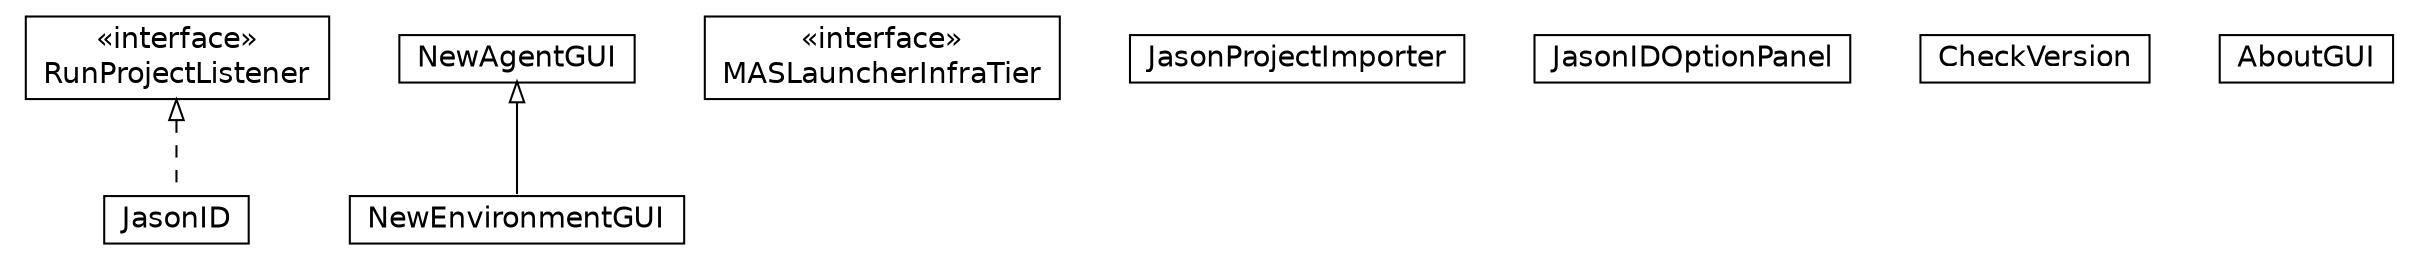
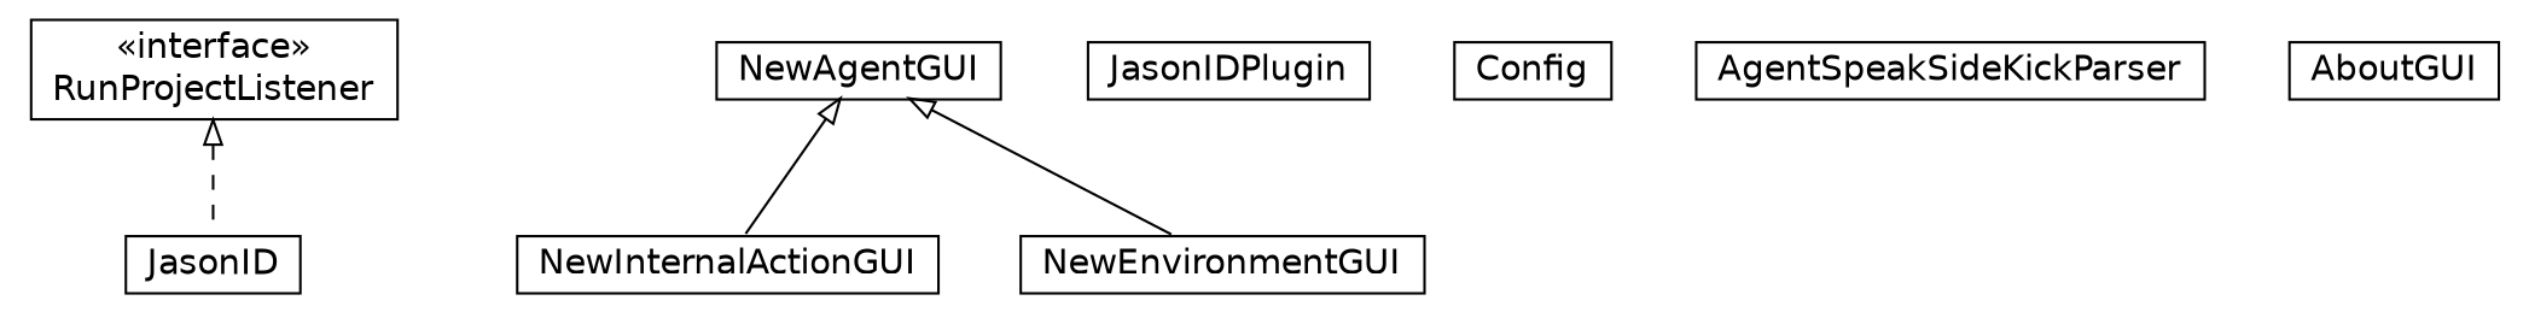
  digraph {
    nodesep=0.25
    ranksep=0.5
    node [fontcolor=black fontname=Helvetica fontsize=14.0 shape=plaintext]
    edge [arrowtail=empty dir=back fontname=Helvetica fontsize=10 headport=p labelfontname=Helvetica labelfontsize=10 tailport=p]
    n1 [label=<<table title="jason.jeditplugin.RunProjectListener" border="0" cellborder="1" cellspacing="0" cellpadding="2" port="p" href="./RunProjectListener.html"> 		<tr><td><table border="0" cellspacing="0" cellpadding="1"> <tr><td align="center" balign="center"> &#171;interface&#187; </td></tr> <tr><td align="center" balign="center"> RunProjectListener </td></tr> 		</table></td></tr> 		</table>>]
    n2 [label=<<table title="jason.jeditplugin.JasonID" border="0" cellborder="1" cellspacing="0" cellpadding="2" port="p" href="./JasonID.html"> 		<tr><td><table border="0" cellspacing="0" cellpadding="1"> <tr><td align="center" balign="center"> JasonID </td></tr> 		</table></td></tr> 		</table>>]
+   n3 [label=<<table title="jason.jeditplugin.NewInternalActionGUI" border="0" cellborder="1" cellspacing="0" cellpadding="2" port="p" href="./NewInternalActionGUI.html"> 		<tr><td><table border="0" cellspacing="0" cellpadding="1"> <tr><td align="center" balign="center"> NewInternalActionGUI </td></tr> 		</table></td></tr> 		</table>>]
    n4 [label=<<table title="jason.jeditplugin.NewEnvironmentGUI" border="0" cellborder="1" cellspacing="0" cellpadding="2" port="p" href="./NewEnvironmentGUI.html"> 		<tr><td><table border="0" cellspacing="0" cellpadding="1"> <tr><td align="center" balign="center"> NewEnvironmentGUI </td></tr> 		</table></td></tr> 		</table>>]
    n5 [label=<<table title="jason.jeditplugin.NewAgentGUI" border="0" cellborder="1" cellspacing="0" cellpadding="2" port="p" href="./NewAgentGUI.html"> 		<tr><td><table border="0" cellspacing="0" cellpadding="1"> <tr><td align="center" balign="center"> NewAgentGUI </td></tr> 		</table></td></tr> 		</table>>]
-   n6 [label=<<table title="jason.jeditplugin.MASLauncherInfraTier" border="0" cellborder="1" cellspacing="0" cellpadding="2" port="p" href="./MASLauncherInfraTier.html"> 		<tr><td><table border="0" cellspacing="0" cellpadding="1"> <tr><td align="center" balign="center"> &#171;interface&#187; </td></tr> <tr><td align="center" balign="center"> MASLauncherInfraTier </td></tr> 		</table></td></tr> 		</table>>]
-   n7 [label=<<table title="jason.jeditplugin.JasonProjectImporter" border="0" cellborder="1" cellspacing="0" cellpadding="2" port="p" href="./JasonProjectImporter.html"> 		<tr><td><table border="0" cellspacing="0" cellpadding="1"> <tr><td align="center" balign="center"> JasonProjectImporter </td></tr> 		</table></td></tr> 		</table>>]
-   n9 [label=<<table title="jason.jeditplugin.JasonIDOptionPanel" border="0" cellborder="1" cellspacing="0" cellpadding="2" port="p" href="./JasonIDOptionPanel.html"> 		<tr><td><table border="0" cellspacing="0" cellpadding="1"> <tr><td align="center" balign="center"> JasonIDOptionPanel </td></tr> 		</table></td></tr> 		</table>>]
-   n11 [label=<<table title="jason.jeditplugin.CheckVersion" border="0" cellborder="1" cellspacing="0" cellpadding="2" port="p" href="./CheckVersion.html"> 		<tr><td><table border="0" cellspacing="0" cellpadding="1"> <tr><td align="center" balign="center"> CheckVersion </td></tr> 		</table></td></tr> 		</table>>]
+   n8 [label=<<table title="jason.jeditplugin.JasonIDPlugin" border="0" cellborder="1" cellspacing="0" cellpadding="2" port="p" href="./JasonIDPlugin.html"> 		<tr><td><table border="0" cellspacing="0" cellpadding="1"> <tr><td align="center" balign="center"> JasonIDPlugin </td></tr> 		</table></td></tr> 		</table>>]
+   n10 [label=<<table title="jason.jeditplugin.Config" border="0" cellborder="1" cellspacing="0" cellpadding="2" port="p" href="./Config.html"> 		<tr><td><table border="0" cellspacing="0" cellpadding="1"> <tr><td align="center" balign="center"> Config </td></tr> 		</table></td></tr> 		</table>>]
+   n12 [label=<<table title="jason.jeditplugin.AgentSpeakSideKickParser" border="0" cellborder="1" cellspacing="0" cellpadding="2" port="p" href="./AgentSpeakSideKickParser.html"> 		<tr><td><table border="0" cellspacing="0" cellpadding="1"> <tr><td align="center" balign="center"> AgentSpeakSideKickParser </td></tr> 		</table></td></tr> 		</table>>]
    n13 [label=<<table title="jason.jeditplugin.AboutGUI" border="0" cellborder="1" cellspacing="0" cellpadding="2" port="p" href="./AboutGUI.html"> 		<tr><td><table border="0" cellspacing="0" cellpadding="1"> <tr><td align="center" balign="center"> AboutGUI </td></tr> 		</table></td></tr> 		</table>>]
    n1 -> n2 [style=dashed]
+   n5 -> n3
    n5 -> n4
  }
